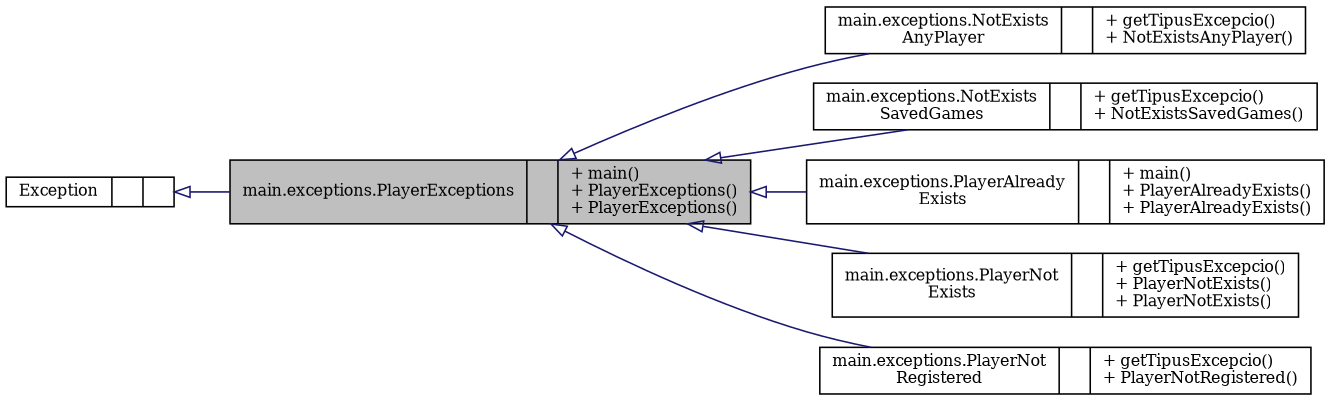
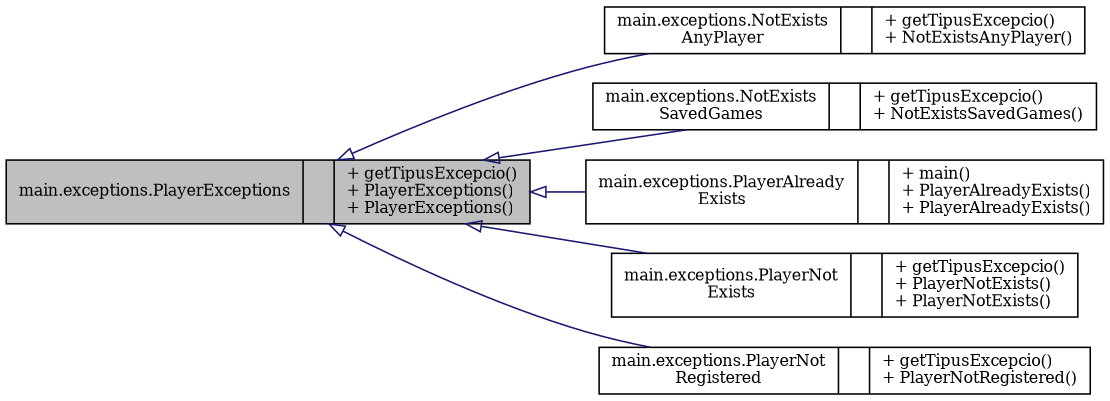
  digraph {
    fontname="DejaVu Serif"
    rankdir=LR
    node [color=black fillcolor=white fontname="DejaVu Serif" fontsize=10 shape=record style=filled]
    edge [arrowtail=onormal color=midnightblue dir=back fontname="DejaVu Serif" fontsize=10 labelfontname=Helvetica labelfontsize=10 style=solid]
-   n1 [fillcolor=grey75 fontcolor=black height=0.2 label="{main.exceptions.PlayerExceptions\n||+ main()\l+ PlayerExceptions()\l+ PlayerExceptions()\l}" width=0.4]
+   n1 [fillcolor=grey75 fontcolor=black height=0.2 label="{main.exceptions.PlayerExceptions\n||+ getTipusExcepcio()\l+ PlayerExceptions()\l+ PlayerExceptions()\l}" width=0.4]
    n2 [height=0.2 label="{main.exceptions.NotExists\lAnyPlayer\n||+ getTipusExcepcio()\l+ NotExistsAnyPlayer()\l}" width=0.4]
    n3 [height=0.2 label="{main.exceptions.NotExists\lSavedGames\n||+ getTipusExcepcio()\l+ NotExistsSavedGames()\l}" width=0.4]
    n4 [height=0.2 label="{main.exceptions.PlayerAlready\lExists\n||+ main()\l+ PlayerAlreadyExists()\l+ PlayerAlreadyExists()\l}" width=0.4]
    n5 [height=0.2 label="{main.exceptions.PlayerNot\lExists\n||+ getTipusExcepcio()\l+ PlayerNotExists()\l+ PlayerNotExists()\l}" width=0.4]
    n6 [height=0.2 label="{main.exceptions.PlayerNot\lRegistered\n||+ getTipusExcepcio()\l+ PlayerNotRegistered()\l}" width=0.4]
-   n7 [height=0.2 label="{Exception\n||}" width=0.4]
    n1 -> n2
    n1 -> n3
    n1 -> n4
    n1 -> n5
    n1 -> n6
-   n7 -> n1
  }
